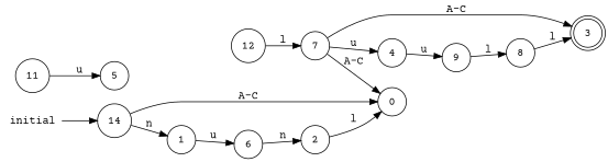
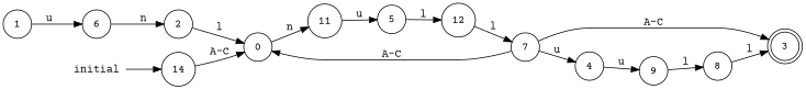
  digraph {
    fontname="Courier Prime"
    rankdir=LR
    node [fontname="Courier Prime" shape=circle]
    edge [fontname="Courier Prime"]
    0
    11
    5
    7
    3 [shape=doublecircle]
    4
    12
    9
    1
    6
    2
    8
    n13 [label=14]
    initial [shape=plaintext]
+   0 -> 11 [label=n]
    11 -> 5 [label=u]
+   5 -> 12 [label=l]
    7 -> 0 [label="A-C"]
    7 -> 3 [label="A-C"]
    7 -> 4 [label=u]
    4 -> 9 [label=u]
    12 -> 7 [label=l]
    9 -> 8 [label=l]
    1 -> 6 [label=u]
    6 -> 2 [label=n]
    2 -> 0 [label=l]
    8 -> 3 [label=l]
    n13 -> 0 [label="A-C"]
-   n13 -> 1 [label=n]
    initial -> n13
  }
